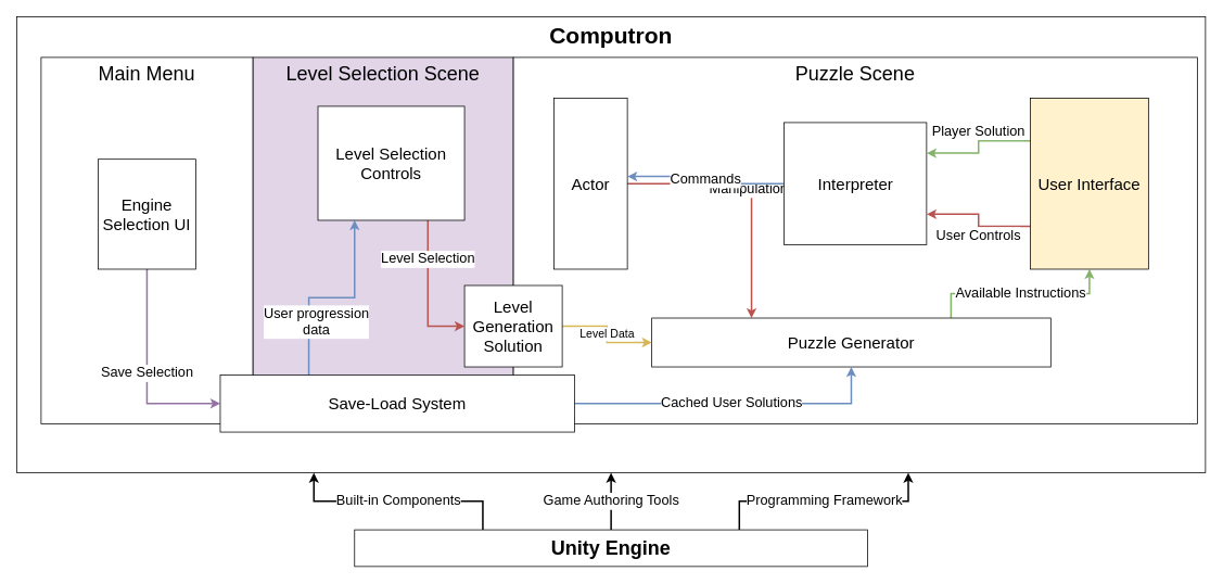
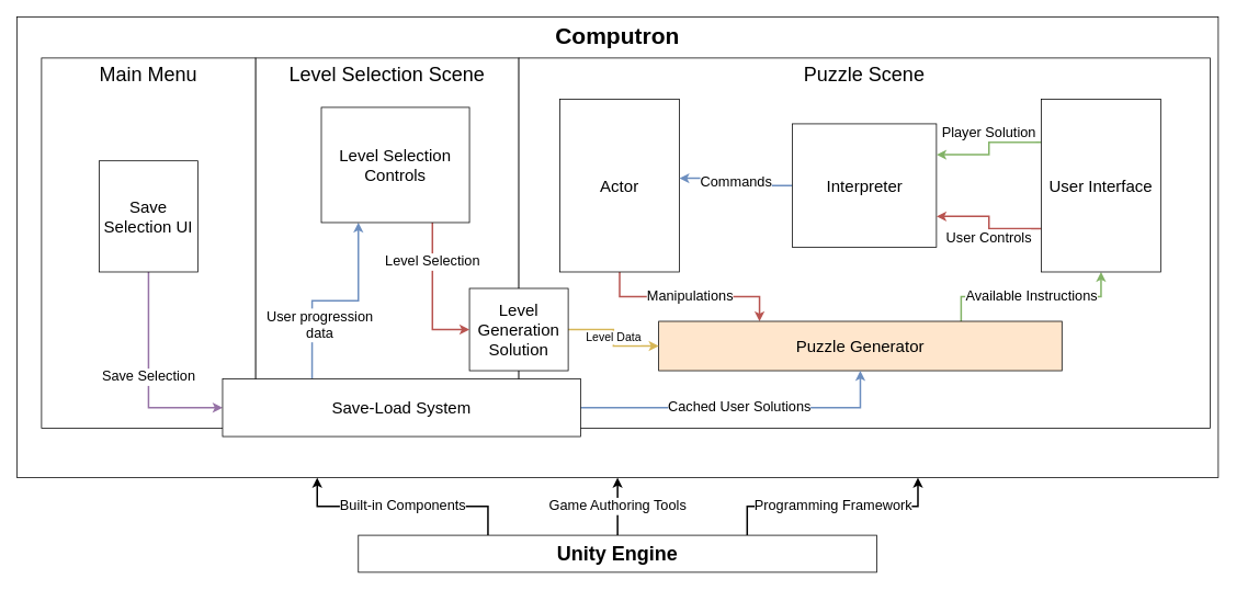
  <mxCell id="0" />
  <mxCell id="1" parent="0" />
  <mxCell id="2" value="&lt;font size=&quot;1&quot;&gt;&lt;b style=&quot;font-size: 28px&quot;&gt;Computron&lt;/b&gt;&lt;/font&gt;" style="rounded=0;whiteSpace=wrap;html=1;verticalAlign=top;" vertex="1" parent="1"><mxGeometry x="20" width="1460" height="560" as="geometry" y="20" /></mxCell>
- <mxCell id="3" value="&lt;font style=&quot;font-size: 24px&quot;&gt;Level Selection Scene&lt;/font&gt;" style="rounded=0;whiteSpace=wrap;html=1;verticalAlign=top;fillColor=#e1d5e7;" vertex="1" parent="1"><mxGeometry x="310" y="70" width="320" height="450" as="geometry" /></mxCell>
+ <mxCell id="3" value="&lt;font style=&quot;font-size: 24px&quot;&gt;Level Selection Scene&lt;/font&gt;" style="rounded=0;whiteSpace=wrap;html=1;verticalAlign=top;" vertex="1" parent="1"><mxGeometry x="310" y="70" width="320" height="450" as="geometry" /></mxCell>
  <mxCell id="4" value="&lt;font style=&quot;font-size: 24px&quot;&gt;Puzzle Scene&lt;/font&gt;" style="rounded=0;whiteSpace=wrap;html=1;verticalAlign=top;" vertex="1" parent="1"><mxGeometry x="630" y="70" width="840" height="450" as="geometry" /></mxCell>
  <mxCell id="5" value="&lt;font style=&quot;font-size: 17px&quot;&gt;Manipulations&lt;/font&gt;" style="edgeStyle=orthogonalEdgeStyle;rounded=0;comic=0;orthogonalLoop=1;jettySize=auto;html=1;shadow=0;strokeWidth=2;fontSize=14;entryX=0.25;entryY=0;entryDx=0;entryDy=0;fillColor=#f8cecc;strokeColor=#b85450;" edge="1" parent="1" source="6" target="8"><mxGeometry relative="1" as="geometry" /></mxCell>
- <mxCell id="6" value="&lt;font style=&quot;font-size: 20px&quot;&gt;Actor&lt;/font&gt;" style="rounded=0;whiteSpace=wrap;html=1;" vertex="1" parent="1"><mxGeometry x="680" y="120" width="90" height="210" as="geometry" /></mxCell>
+ <mxCell id="6" value="&lt;font style=&quot;font-size: 20px&quot;&gt;Actor&lt;/font&gt;" style="rounded=0;whiteSpace=wrap;html=1;" vertex="1" parent="1"><mxGeometry x="680" y="120" width="145" height="210" as="geometry" /></mxCell>
  <mxCell id="7" value="&lt;font style=&quot;font-size: 17px&quot;&gt;Available Instructions&lt;/font&gt;" style="edgeStyle=orthogonalEdgeStyle;rounded=0;comic=0;orthogonalLoop=1;jettySize=auto;html=1;shadow=0;strokeWidth=2;fontSize=14;entryX=0.5;entryY=1;entryDx=0;entryDy=0;exitX=0.75;exitY=0;exitDx=0;exitDy=0;fillColor=#d5e8d4;strokeColor=#82b366;" edge="1" parent="1" source="8" target="13"><mxGeometry relative="1" as="geometry" /></mxCell>
- <mxCell id="8" value="&lt;font style=&quot;font-size: 20px&quot;&gt;Puzzle Generator&lt;/font&gt;" style="rounded=0;whiteSpace=wrap;html=1;" vertex="1" parent="1"><mxGeometry x="800" y="390" width="490" height="60" as="geometry" /></mxCell>
+ <mxCell id="8" value="&lt;font style=&quot;font-size: 20px&quot;&gt;Puzzle Generator&lt;/font&gt;" style="rounded=0;whiteSpace=wrap;html=1;fillColor=#ffe6cc;" vertex="1" parent="1"><mxGeometry x="800" y="390" width="490" height="60" as="geometry" /></mxCell>
  <mxCell id="9" value="&lt;font style=&quot;font-size: 17px&quot;&gt;Commands&lt;/font&gt;" style="edgeStyle=orthogonalEdgeStyle;rounded=0;orthogonalLoop=1;jettySize=auto;html=1;strokeWidth=2;fillColor=#dae8fc;strokeColor=#6c8ebf;entryX=1;entryY=0.458;entryDx=0;entryDy=0;entryPerimeter=0;" edge="1" parent="1" source="10" target="6"><mxGeometry relative="1" as="geometry"><mxPoint x="825" y="210" as="targetPoint" /></mxGeometry></mxCell>
  <mxCell id="10" value="&lt;font style=&quot;font-size: 20px&quot;&gt;Interpreter&lt;/font&gt;" style="rounded=0;whiteSpace=wrap;html=1;" vertex="1" parent="1"><mxGeometry x="962.5" y="150" width="175" height="150" as="geometry" /></mxCell>
  <mxCell id="11" value="&lt;font style=&quot;font-size: 17px&quot;&gt;Player Solution&lt;/font&gt;" style="edgeStyle=orthogonalEdgeStyle;rounded=0;orthogonalLoop=1;jettySize=auto;html=1;strokeWidth=2;fillColor=#d5e8d4;strokeColor=#82b366;exitX=0;exitY=0.25;exitDx=0;exitDy=0;entryX=1;entryY=0.25;entryDx=0;entryDy=0;" edge="1" parent="1" source="13" target="10"><mxGeometry x="-0.106" y="-12" relative="1" as="geometry"><mxPoint x="12" y="-12" as="offset" /></mxGeometry></mxCell>
  <mxCell id="12" value="&lt;font style=&quot;font-size: 17px&quot;&gt;User Controls&lt;/font&gt;" style="edgeStyle=orthogonalEdgeStyle;rounded=0;orthogonalLoop=1;jettySize=auto;html=1;exitX=0;exitY=0.75;exitDx=0;exitDy=0;entryX=1;entryY=0.75;entryDx=0;entryDy=0;strokeWidth=2;fillColor=#f8cecc;strokeColor=#b85450;" edge="1" parent="1" source="13" target="10"><mxGeometry x="-0.106" y="12" relative="1" as="geometry"><mxPoint x="12" y="12" as="offset" /></mxGeometry></mxCell>
- <mxCell id="13" value="&lt;font style=&quot;font-size: 20px&quot;&gt;User Interface&lt;/font&gt;" style="rounded=0;whiteSpace=wrap;html=1;verticalAlign=middle;fillColor=#fff2cc;" vertex="1" parent="1"><mxGeometry x="1265" y="120" width="145" height="210" as="geometry" /></mxCell>
+ <mxCell id="13" value="&lt;font style=&quot;font-size: 20px&quot;&gt;User Interface&lt;/font&gt;" style="rounded=0;whiteSpace=wrap;html=1;verticalAlign=middle;" vertex="1" parent="1"><mxGeometry x="1265" y="120" width="145" height="210" as="geometry" /></mxCell>
  <mxCell id="14" value="&lt;font style=&quot;font-size: 14px&quot;&gt;Level Data&lt;/font&gt;" style="edgeStyle=orthogonalEdgeStyle;rounded=0;orthogonalLoop=1;jettySize=auto;html=1;exitX=1;exitY=0.5;exitDx=0;exitDy=0;entryX=0;entryY=0.5;entryDx=0;entryDy=0;strokeWidth=2;fillColor=#fff2cc;strokeColor=#d6b656;" edge="1" parent="1" source="15" target="8"><mxGeometry relative="1" as="geometry" /></mxCell>
  <mxCell id="15" value="&lt;font style=&quot;font-size: 20px&quot;&gt;Level Generation Solution&lt;/font&gt;" style="rounded=0;whiteSpace=wrap;html=1;" vertex="1" parent="1"><mxGeometry x="570" y="350" width="120" height="100" as="geometry" /></mxCell>
  <mxCell id="16" value="&lt;font style=&quot;font-size: 24px&quot;&gt;Main Menu&lt;/font&gt;" style="rounded=0;whiteSpace=wrap;html=1;verticalAlign=top;" vertex="1" parent="1"><mxGeometry x="50" y="70" width="260" height="450" as="geometry" /></mxCell>
  <mxCell id="17" value="&lt;font style=&quot;font-size: 17px&quot;&gt;Save Selection&lt;/font&gt;" style="edgeStyle=orthogonalEdgeStyle;rounded=0;orthogonalLoop=1;jettySize=auto;html=1;exitX=0.5;exitY=1;exitDx=0;exitDy=0;entryX=0;entryY=0.5;entryDx=0;entryDy=0;strokeWidth=2;fillColor=#e1d5e7;strokeColor=#9673a6;" edge="1" parent="1" source="18" target="21"><mxGeometry relative="1" as="geometry" /></mxCell>
- <mxCell id="18" value="&lt;font style=&quot;font-size: 20px&quot;&gt;Engine Selection UI&lt;/font&gt;" style="rounded=0;whiteSpace=wrap;html=1;" vertex="1" parent="1"><mxGeometry x="120" y="195" width="120" height="135" as="geometry" /></mxCell>
+ <mxCell id="18" value="&lt;font style=&quot;font-size: 20px&quot;&gt;Save Selection UI&lt;/font&gt;" style="rounded=0;whiteSpace=wrap;html=1;" vertex="1" parent="1"><mxGeometry x="120" y="195" width="120" height="135" as="geometry" /></mxCell>
  <mxCell id="19" value="&lt;font style=&quot;font-size: 17px&quot;&gt;Cached User Solutions&lt;/font&gt;" style="edgeStyle=orthogonalEdgeStyle;rounded=0;orthogonalLoop=1;jettySize=auto;html=1;exitX=1;exitY=0.5;exitDx=0;exitDy=0;entryX=0.5;entryY=1;entryDx=0;entryDy=0;strokeWidth=2;fillColor=#dae8fc;strokeColor=#6c8ebf;" edge="1" parent="1" source="21" target="8"><mxGeometry relative="1" as="geometry" /></mxCell>
  <mxCell id="20" value="&lt;font style=&quot;font-size: 17px&quot;&gt;User progression &lt;br&gt;data&lt;/font&gt;" style="edgeStyle=orthogonalEdgeStyle;rounded=0;orthogonalLoop=1;jettySize=auto;html=1;exitX=0.25;exitY=0;exitDx=0;exitDy=0;entryX=0.25;entryY=1;entryDx=0;entryDy=0;strokeWidth=2;fillColor=#dae8fc;strokeColor=#6c8ebf;" edge="1" parent="1" source="21" target="23"><mxGeometry x="-0.156" y="-30" relative="1" as="geometry"><mxPoint as="offset" /></mxGeometry></mxCell>
  <mxCell id="21" value="&lt;font style=&quot;font-size: 20px&quot;&gt;Save-Load System&lt;/font&gt;" style="rounded=0;whiteSpace=wrap;html=1;" vertex="1" parent="1"><mxGeometry x="270" y="460" width="435" height="70" as="geometry" /></mxCell>
  <mxCell id="22" value="&lt;font style=&quot;font-size: 17px&quot;&gt;Level Selection&lt;/font&gt;" style="edgeStyle=orthogonalEdgeStyle;rounded=0;orthogonalLoop=1;jettySize=auto;html=1;exitX=0.75;exitY=1;exitDx=0;exitDy=0;entryX=0;entryY=0.5;entryDx=0;entryDy=0;strokeWidth=2;fillColor=#f8cecc;strokeColor=#b85450;" edge="1" parent="1" source="23" target="15"><mxGeometry x="-0.448" relative="1" as="geometry"><mxPoint as="offset" /></mxGeometry></mxCell>
  <mxCell id="23" value="&lt;font style=&quot;font-size: 20px&quot;&gt;Level Selection Controls&lt;/font&gt;" style="rounded=0;whiteSpace=wrap;html=1;" vertex="1" parent="1"><mxGeometry x="390" y="130" width="180" height="140" as="geometry" /></mxCell>
  <mxCell id="24" value="&lt;font style=&quot;font-size: 17px&quot;&gt;Built-in Components&lt;/font&gt;" style="edgeStyle=orthogonalEdgeStyle;rounded=0;orthogonalLoop=1;jettySize=auto;html=1;exitX=0.25;exitY=0;exitDx=0;exitDy=0;entryX=0.25;entryY=1;entryDx=0;entryDy=0;strokeWidth=2;" edge="1" parent="1" source="27" target="2"><mxGeometry relative="1" as="geometry" /></mxCell>
  <mxCell id="25" value="&lt;font style=&quot;font-size: 17px&quot;&gt;Game Authoring Tools&lt;/font&gt;" style="edgeStyle=orthogonalEdgeStyle;rounded=0;orthogonalLoop=1;jettySize=auto;html=1;exitX=0.5;exitY=0;exitDx=0;exitDy=0;entryX=0.5;entryY=1;entryDx=0;entryDy=0;strokeWidth=2;" edge="1" parent="1" source="27" target="2"><mxGeometry relative="1" as="geometry" /></mxCell>
  <mxCell id="26" value="&lt;font style=&quot;font-size: 17px&quot;&gt;Programming Framework&lt;/font&gt;" style="edgeStyle=orthogonalEdgeStyle;rounded=0;orthogonalLoop=1;jettySize=auto;html=1;exitX=0.75;exitY=0;exitDx=0;exitDy=0;entryX=0.75;entryY=1;entryDx=0;entryDy=0;strokeWidth=2;" edge="1" parent="1" source="27" target="2"><mxGeometry relative="1" as="geometry" /></mxCell>
  <mxCell id="27" value="&lt;font size=&quot;1&quot;&gt;&lt;b style=&quot;font-size: 24px&quot;&gt;Unity Engine&lt;/b&gt;&lt;/font&gt;" style="rounded=0;whiteSpace=wrap;html=1;" vertex="1" parent="1"><mxGeometry x="435" y="650" width="630" height="45" as="geometry" /></mxCell>
